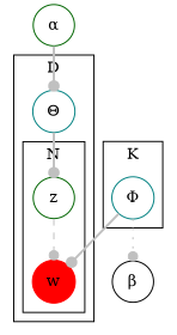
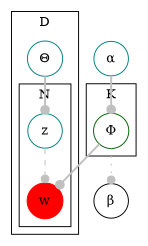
  digraph {
    node [color=teal shape=circle]
    edge [arrowhead=dot color=gray style=bold]
-   "Φ"
+   "Φ" [color=darkgreen]
    w [color=red style=filled]
-   z [color=darkgreen]
+   z
    "Θ"
    "β" [color=black]
-   "α" [color=darkgreen]
+   "α"
    subgraph cluster_1 {
      label=K
      "Φ"
    }
    subgraph cluster_2 {
      label=D
      style=border
      "Θ"
      subgraph cluster_3 {
        label=N
        style=border
        w
        z
      }
    }
    "Φ" -> w
    "Φ" -> "β" [style=dotted]
    z -> w [style=dashed]
    "Θ" -> z
-   "α" -> "Θ"
+   "α" -> "Φ"
  }
